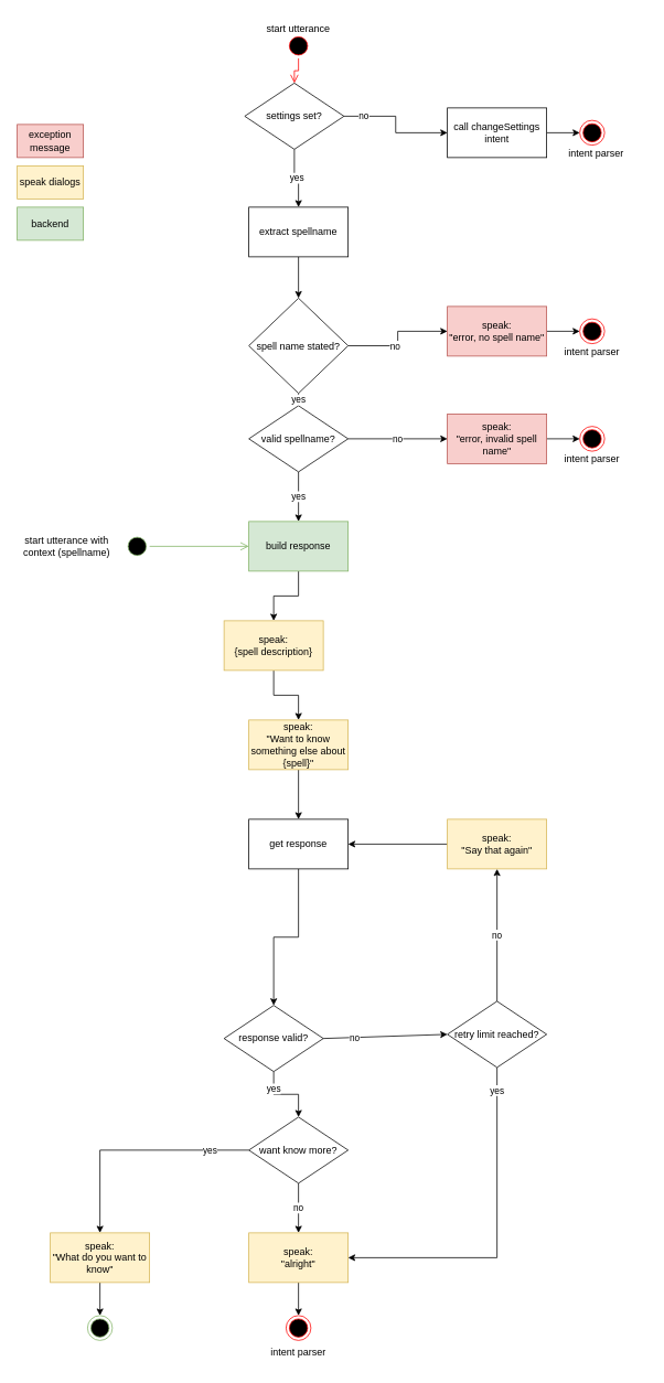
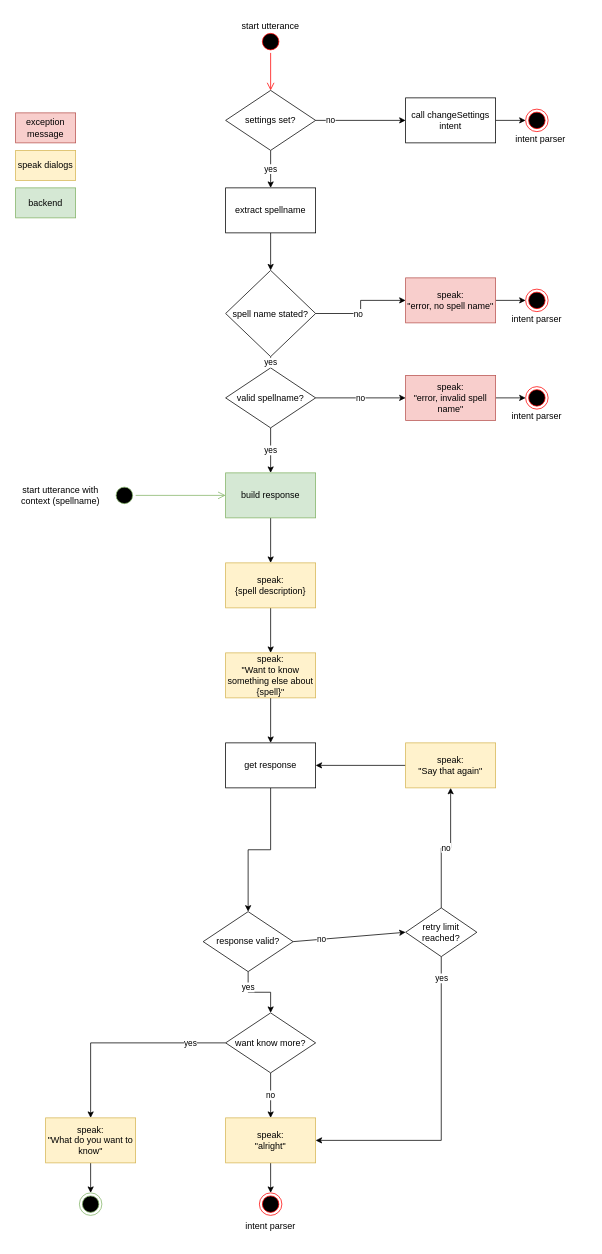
  <mxCell id="0" />
  <mxCell id="1" parent="0" />
  <mxCell id="2" style="edgeStyle=orthogonalEdgeStyle;rounded=0;orthogonalLoop=1;jettySize=auto;html=1;exitX=0.5;exitY=1;exitDx=0;exitDy=0;entryX=0.5;entryY=0;entryDx=0;entryDy=0;" parent="1" source="3" target="36" edge="1"><mxGeometry relative="1" as="geometry" /></mxCell>
  <mxCell id="3" value="extract spellname" style="rounded=0;whiteSpace=wrap;html=1;" parent="1" vertex="1"><mxGeometry x="300" y="250" width="120" height="60" as="geometry" /></mxCell>
  <mxCell id="4" value="no" style="edgeStyle=orthogonalEdgeStyle;rounded=0;orthogonalLoop=1;jettySize=auto;html=1;exitX=1;exitY=0.5;exitDx=0;exitDy=0;entryX=0;entryY=0.5;entryDx=0;entryDy=0;" parent="1" source="7" target="9" edge="1"><mxGeometry relative="1" as="geometry" /></mxCell>
  <mxCell id="5" value="no" style="edgeStyle=orthogonalEdgeStyle;rounded=0;orthogonalLoop=1;jettySize=auto;html=1;exitX=1;exitY=0.5;exitDx=0;exitDy=0;entryX=0;entryY=0.5;entryDx=0;entryDy=0;" parent="1" source="36" target="11" edge="1"><mxGeometry x="-0.167" relative="1" as="geometry"><Array as="points" /><mxPoint as="offset" /></mxGeometry></mxCell>
  <mxCell id="6" value="yes" style="edgeStyle=orthogonalEdgeStyle;rounded=0;orthogonalLoop=1;jettySize=auto;html=1;exitX=0.5;exitY=1;exitDx=0;exitDy=0;entryX=0.5;entryY=0;entryDx=0;entryDy=0;" parent="1" source="7" target="14" edge="1"><mxGeometry relative="1" as="geometry" /></mxCell>
  <mxCell id="7" value="valid spellname?" style="rhombus;whiteSpace=wrap;html=1;" parent="1" vertex="1"><mxGeometry x="300" y="490" width="120" height="80" as="geometry" /></mxCell>
  <mxCell id="8" style="edgeStyle=orthogonalEdgeStyle;rounded=0;orthogonalLoop=1;jettySize=auto;html=1;exitX=1;exitY=0.5;exitDx=0;exitDy=0;entryX=0;entryY=0.5;entryDx=0;entryDy=0;" parent="1" source="9" target="12" edge="1"><mxGeometry relative="1" as="geometry" /></mxCell>
  <mxCell id="9" value="speak:&lt;br&gt;&quot;error, invalid spell name&quot;" style="rounded=0;whiteSpace=wrap;html=1;fillColor=#f8cecc;strokeColor=#b85450;" parent="1" vertex="1"><mxGeometry x="540" y="500" width="120" height="60" as="geometry" /></mxCell>
  <mxCell id="10" style="edgeStyle=orthogonalEdgeStyle;rounded=0;orthogonalLoop=1;jettySize=auto;html=1;exitX=1;exitY=0.5;exitDx=0;exitDy=0;entryX=0;entryY=0.5;entryDx=0;entryDy=0;" parent="1" source="11" target="37" edge="1"><mxGeometry relative="1" as="geometry" /></mxCell>
  <mxCell id="11" value="speak: &lt;br&gt;&quot;error, no spell name&quot;" style="rounded=0;whiteSpace=wrap;html=1;fillColor=#f8cecc;strokeColor=#b85450;" parent="1" vertex="1"><mxGeometry x="540" y="370" width="120" height="60" as="geometry" /></mxCell>
  <mxCell id="12" value="" style="ellipse;html=1;shape=endState;fillColor=#000000;strokeColor=#ff0000;" parent="1" vertex="1"><mxGeometry x="700" y="515" width="30" height="30" as="geometry" /></mxCell>
  <mxCell id="13" style="edgeStyle=orthogonalEdgeStyle;rounded=0;orthogonalLoop=1;jettySize=auto;html=1;exitX=0.5;exitY=1;exitDx=0;exitDy=0;entryX=0.5;entryY=0;entryDx=0;entryDy=0;" parent="1" source="14" target="16" edge="1"><mxGeometry relative="1" as="geometry" /></mxCell>
  <mxCell id="14" value="build response" style="rounded=0;whiteSpace=wrap;html=1;fillColor=#d5e8d4;strokeColor=#82b366;" parent="1" vertex="1"><mxGeometry x="300" y="630" width="120" height="60" as="geometry" /></mxCell>
  <mxCell id="15" style="edgeStyle=orthogonalEdgeStyle;rounded=0;orthogonalLoop=1;jettySize=auto;html=1;exitX=0.5;exitY=1;exitDx=0;exitDy=0;entryX=0.5;entryY=0;entryDx=0;entryDy=0;" parent="1" source="16" target="18" edge="1"><mxGeometry relative="1" as="geometry" /></mxCell>
- <mxCell id="16" value="speak:&lt;br&gt;{spell description}" style="rounded=0;whiteSpace=wrap;html=1;fillColor=#fff2cc;strokeColor=#d6b656;" parent="1" vertex="1"><mxGeometry x="270" y="750" width="120" height="60" as="geometry" /></mxCell>
+ <mxCell id="16" value="speak:&lt;br&gt;{spell description}" style="rounded=0;whiteSpace=wrap;html=1;fillColor=#fff2cc;strokeColor=#d6b656;" parent="1" vertex="1"><mxGeometry x="300" y="750" width="120" height="60" as="geometry" /></mxCell>
  <mxCell id="17" value="" style="edgeStyle=orthogonalEdgeStyle;rounded=0;orthogonalLoop=1;jettySize=auto;html=1;" edge="1" parent="1" source="18" target="59"><mxGeometry relative="1" as="geometry" /></mxCell>
  <mxCell id="18" value="speak:&lt;br&gt;&quot;Want to know something else about {spell}&quot;" style="rounded=0;whiteSpace=wrap;html=1;fillColor=#fff2cc;strokeColor=#d6b656;" parent="1" vertex="1"><mxGeometry x="300" y="870" width="120" height="60" as="geometry" /></mxCell>
  <mxCell id="19" value="no" style="edgeStyle=orthogonalEdgeStyle;rounded=0;orthogonalLoop=1;jettySize=auto;html=1;exitX=0.5;exitY=1;exitDx=0;exitDy=0;entryX=0.5;entryY=0;entryDx=0;entryDy=0;" parent="1" source="21" target="23" edge="1"><mxGeometry relative="1" as="geometry" /></mxCell>
  <mxCell id="20" value="yes" style="edgeStyle=orthogonalEdgeStyle;rounded=0;orthogonalLoop=1;jettySize=auto;html=1;exitX=0;exitY=0.5;exitDx=0;exitDy=0;" parent="1" source="21" target="25" edge="1"><mxGeometry x="-0.667" relative="1" as="geometry"><mxPoint as="offset" /></mxGeometry></mxCell>
  <mxCell id="21" value="want know more?" style="rhombus;whiteSpace=wrap;html=1;" parent="1" vertex="1"><mxGeometry x="300" y="1350" width="120" height="80" as="geometry" /></mxCell>
  <mxCell id="22" style="edgeStyle=orthogonalEdgeStyle;rounded=0;orthogonalLoop=1;jettySize=auto;html=1;exitX=0.5;exitY=1;exitDx=0;exitDy=0;entryX=0.5;entryY=0;entryDx=0;entryDy=0;" parent="1" source="23" target="32" edge="1"><mxGeometry relative="1" as="geometry" /></mxCell>
  <mxCell id="23" value="speak:&lt;br&gt;&quot;alright&quot;" style="rounded=0;whiteSpace=wrap;html=1;fillColor=#fff2cc;strokeColor=#d6b656;" parent="1" vertex="1"><mxGeometry x="300" y="1490" width="120" height="60" as="geometry" /></mxCell>
  <mxCell id="24" style="edgeStyle=orthogonalEdgeStyle;rounded=0;orthogonalLoop=1;jettySize=auto;html=1;exitX=0.5;exitY=1;exitDx=0;exitDy=0;entryX=0.5;entryY=0;entryDx=0;entryDy=0;" parent="1" source="25" target="31" edge="1"><mxGeometry relative="1" as="geometry" /></mxCell>
  <mxCell id="25" value="speak:&lt;br&gt;&quot;What do you want to know&quot;" style="rounded=0;whiteSpace=wrap;html=1;fillColor=#fff2cc;strokeColor=#d6b656;" parent="1" vertex="1"><mxGeometry x="60" y="1490" width="120" height="60" as="geometry" /></mxCell>
  <mxCell id="26" value="yes" style="edgeStyle=orthogonalEdgeStyle;rounded=0;orthogonalLoop=1;jettySize=auto;html=1;exitX=0.5;exitY=1;exitDx=0;exitDy=0;entryX=1;entryY=0.5;entryDx=0;entryDy=0;" parent="1" source="28" target="23" edge="1"><mxGeometry x="-0.861" relative="1" as="geometry"><mxPoint as="offset" /></mxGeometry></mxCell>
  <mxCell id="27" value="no" style="edgeStyle=orthogonalEdgeStyle;rounded=0;orthogonalLoop=1;jettySize=auto;html=1;" edge="1" parent="1" source="28" target="42"><mxGeometry relative="1" as="geometry" /></mxCell>
- <mxCell id="28" value="retry limit reached?" style="rhombus;whiteSpace=wrap;html=1;" parent="1" vertex="1"><mxGeometry x="540" y="1210" width="120" height="80" as="geometry" /></mxCell>
+ <mxCell id="28" value="retry limit reached?" style="rhombus;whiteSpace=wrap;html=1;" parent="1" vertex="1"><mxGeometry x="540" y="1210" width="95" height="65" as="geometry" /></mxCell>
  <mxCell id="29" value="" style="ellipse;html=1;shape=startState;fillColor=#000000;strokeColor=#82b366;" parent="1" vertex="1"><mxGeometry x="150" y="645" width="30" height="30" as="geometry" /></mxCell>
  <mxCell id="30" value="" style="edgeStyle=orthogonalEdgeStyle;html=1;verticalAlign=bottom;endArrow=open;endSize=8;strokeColor=#82b366;rounded=0;entryX=0;entryY=0.5;entryDx=0;entryDy=0;fillColor=#d5e8d4;" parent="1" source="29" target="14" edge="1"><mxGeometry relative="1" as="geometry"><mxPoint x="440" y="674.66" as="targetPoint" /></mxGeometry></mxCell>
  <mxCell id="31" value="" style="ellipse;html=1;shape=endState;fillColor=#000000;strokeColor=#82b366;" parent="1" vertex="1"><mxGeometry x="105" y="1590" width="30" height="30" as="geometry" /></mxCell>
  <mxCell id="32" value="" style="ellipse;html=1;shape=endState;fillColor=#000000;strokeColor=#ff0000;" parent="1" vertex="1"><mxGeometry x="345" y="1590" width="30" height="30" as="geometry" /></mxCell>
  <mxCell id="33" value="start utterance with context (spellname)" style="text;html=1;strokeColor=none;fillColor=none;align=center;verticalAlign=middle;whiteSpace=wrap;rounded=0;" parent="1" vertex="1"><mxGeometry x="20" y="645" width="120" height="30" as="geometry" /></mxCell>
  <mxCell id="34" value="intent parser" style="text;html=1;strokeColor=none;fillColor=none;align=center;verticalAlign=middle;whiteSpace=wrap;rounded=0;" parent="1" vertex="1"><mxGeometry x="300" y="1620" width="120" height="30" as="geometry" /></mxCell>
  <mxCell id="35" value="yes" style="edgeStyle=orthogonalEdgeStyle;rounded=0;orthogonalLoop=1;jettySize=auto;html=1;exitX=0.5;exitY=1;exitDx=0;exitDy=0;entryX=0.5;entryY=0;entryDx=0;entryDy=0;" parent="1" source="36" target="7" edge="1"><mxGeometry relative="1" as="geometry" /></mxCell>
  <mxCell id="36" value="spell name stated?" style="rhombus;whiteSpace=wrap;html=1;" parent="1" vertex="1"><mxGeometry x="300" y="360" width="120" height="115" as="geometry" /></mxCell>
  <mxCell id="37" value="" style="ellipse;html=1;shape=endState;fillColor=#000000;strokeColor=#ff0000;" parent="1" vertex="1"><mxGeometry x="700" y="385" width="30" height="30" as="geometry" /></mxCell>
  <mxCell id="38" value="yes" style="edgeStyle=orthogonalEdgeStyle;rounded=0;orthogonalLoop=1;jettySize=auto;html=1;exitX=0.5;exitY=1;exitDx=0;exitDy=0;entryX=0.5;entryY=0;entryDx=0;entryDy=0;" parent="1" source="40" target="21" edge="1"><mxGeometry x="-0.5" relative="1" as="geometry"><mxPoint as="offset" /></mxGeometry></mxCell>
  <mxCell id="39" value="no" style="edgeStyle=none;rounded=0;orthogonalLoop=1;jettySize=auto;html=1;exitX=1;exitY=0.5;exitDx=0;exitDy=0;entryX=0;entryY=0.5;entryDx=0;entryDy=0;" parent="1" source="40" target="28" edge="1"><mxGeometry x="-0.5" relative="1" as="geometry"><mxPoint as="offset" /></mxGeometry></mxCell>
  <mxCell id="40" value="response valid?" style="rhombus;whiteSpace=wrap;html=1;" parent="1" vertex="1"><mxGeometry x="270" y="1215" width="120" height="80" as="geometry" /></mxCell>
  <mxCell id="41" style="edgeStyle=orthogonalEdgeStyle;rounded=0;orthogonalLoop=1;jettySize=auto;html=1;exitX=0;exitY=0.5;exitDx=0;exitDy=0;entryX=1;entryY=0.5;entryDx=0;entryDy=0;" edge="1" parent="1" source="42" target="59"><mxGeometry relative="1" as="geometry" /></mxCell>
  <mxCell id="42" value="speak:&lt;br&gt;&quot;Say that again&quot;" style="rounded=0;whiteSpace=wrap;html=1;fillColor=#fff2cc;strokeColor=#d6b656;" parent="1" vertex="1"><mxGeometry x="540" y="990" width="120" height="60" as="geometry" /></mxCell>
  <mxCell id="43" value="intent parser" style="text;html=1;strokeColor=none;fillColor=none;align=center;verticalAlign=middle;whiteSpace=wrap;rounded=0;" parent="1" vertex="1"><mxGeometry x="655" y="540" width="120" height="30" as="geometry" /></mxCell>
  <mxCell id="44" value="intent parser" style="text;html=1;strokeColor=none;fillColor=none;align=center;verticalAlign=middle;whiteSpace=wrap;rounded=0;" parent="1" vertex="1"><mxGeometry x="655" y="410" width="120" height="30" as="geometry" /></mxCell>
  <mxCell id="45" value="exception message" style="rounded=0;whiteSpace=wrap;html=1;fillColor=#f8cecc;strokeColor=#b85450;" parent="1" vertex="1"><mxGeometry x="20" y="150" width="80" height="40" as="geometry" /></mxCell>
  <mxCell id="46" value="backend" style="rounded=0;whiteSpace=wrap;html=1;fillColor=#d5e8d4;strokeColor=#82b366;" parent="1" vertex="1"><mxGeometry x="20" y="250" width="80" height="40" as="geometry" /></mxCell>
  <mxCell id="47" value="speak dialogs" style="rounded=0;whiteSpace=wrap;html=1;fillColor=#fff2cc;strokeColor=#d6b656;" parent="1" vertex="1"><mxGeometry x="20" y="200" width="80" height="40" as="geometry" /></mxCell>
  <mxCell id="48" value="" style="ellipse;html=1;shape=startState;fillColor=#000000;strokeColor=#ff0000;" parent="1" vertex="1"><mxGeometry x="345" y="40" width="30" height="30" as="geometry" /></mxCell>
  <mxCell id="49" value="" style="edgeStyle=orthogonalEdgeStyle;html=1;verticalAlign=bottom;endArrow=open;endSize=8;strokeColor=#ff0000;rounded=0;entryX=0.5;entryY=0;entryDx=0;entryDy=0;" parent="1" source="48" target="53" edge="1"><mxGeometry relative="1" as="geometry"><mxPoint x="360" y="120" as="targetPoint" /></mxGeometry></mxCell>
  <mxCell id="50" value="start utterance" style="text;html=1;strokeColor=none;fillColor=none;align=center;verticalAlign=middle;whiteSpace=wrap;rounded=0;" parent="1" vertex="1"><mxGeometry x="300" y="20" width="120" height="30" as="geometry" /></mxCell>
  <mxCell id="51" value="no" style="edgeStyle=orthogonalEdgeStyle;rounded=0;orthogonalLoop=1;jettySize=auto;html=1;exitX=1;exitY=0.5;exitDx=0;exitDy=0;entryX=0;entryY=0.5;entryDx=0;entryDy=0;" parent="1" source="53" target="55" edge="1"><mxGeometry x="-0.667" relative="1" as="geometry"><mxPoint as="offset" /></mxGeometry></mxCell>
  <mxCell id="52" value="yes" style="edgeStyle=orthogonalEdgeStyle;rounded=0;orthogonalLoop=1;jettySize=auto;html=1;exitX=0.5;exitY=1;exitDx=0;exitDy=0;entryX=0.5;entryY=0;entryDx=0;entryDy=0;" parent="1" source="53" target="3" edge="1"><mxGeometry relative="1" as="geometry" /></mxCell>
- <mxCell id="53" value="settings set?" style="rhombus;whiteSpace=wrap;html=1;" parent="1" vertex="1"><mxGeometry x="295" y="100" width="120" height="80" as="geometry" /></mxCell>
+ <mxCell id="53" value="settings set?" style="rhombus;whiteSpace=wrap;html=1;" parent="1" vertex="1"><mxGeometry x="300" y="120" width="120" height="80" as="geometry" /></mxCell>
  <mxCell id="54" style="edgeStyle=orthogonalEdgeStyle;rounded=0;orthogonalLoop=1;jettySize=auto;html=1;exitX=1;exitY=0.5;exitDx=0;exitDy=0;entryX=0;entryY=0.5;entryDx=0;entryDy=0;" parent="1" source="55" target="56" edge="1"><mxGeometry relative="1" as="geometry" /></mxCell>
  <mxCell id="55" value="call changeSettings intent" style="rounded=0;whiteSpace=wrap;html=1;" parent="1" vertex="1"><mxGeometry x="540" y="130" width="120" height="60" as="geometry" /></mxCell>
  <mxCell id="56" value="" style="ellipse;html=1;shape=endState;fillColor=#000000;strokeColor=#ff0000;" parent="1" vertex="1"><mxGeometry x="700" y="145" width="30" height="30" as="geometry" /></mxCell>
  <mxCell id="57" value="intent parser" style="text;html=1;strokeColor=none;fillColor=none;align=center;verticalAlign=middle;whiteSpace=wrap;rounded=0;" parent="1" vertex="1"><mxGeometry x="660" y="170" width="120" height="30" as="geometry" /></mxCell>
  <mxCell id="58" style="edgeStyle=orthogonalEdgeStyle;rounded=0;orthogonalLoop=1;jettySize=auto;html=1;exitX=0.5;exitY=1;exitDx=0;exitDy=0;entryX=0.5;entryY=0;entryDx=0;entryDy=0;" edge="1" parent="1" source="59" target="40"><mxGeometry relative="1" as="geometry" /></mxCell>
  <mxCell id="59" value="get response" style="rounded=0;whiteSpace=wrap;html=1;" vertex="1" parent="1"><mxGeometry x="300" y="990" width="120" height="60" as="geometry" /></mxCell>
